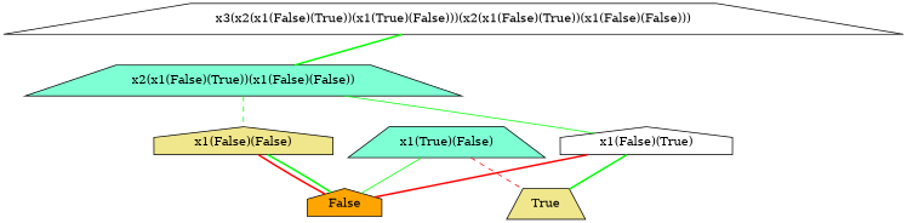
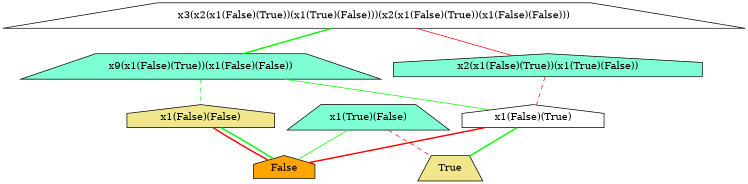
  graph {
    node [fillcolor=aquamarine shape=house style=filled]
    edge [color=green style=bold]
+   "x2(x1(False)(True))(x1(True)(False))"
    "x3(x2(x1(False)(True))(x1(True)(False)))(x2(x1(False)(True))(x1(False)(False)))" [fillcolor=white shape=trapezium]
-   "x2(x1(False)(True))(x1(False)(False))" [shape=trapezium]
+   "x2(x1(False)(True))(x1(False)(False))" [shape=trapezium label="x9(x1(False)(True))(x1(False)(False))"]
    "x1(False)(True)" [fillcolor=white]
    "x1(False)(False)" [fillcolor=khaki]
    False [fillcolor=orange]
    True [fillcolor=khaki shape=trapezium]
    "x1(True)(False)" [shape=trapezium]
+   "x2(x1(False)(True))(x1(True)(False))" -- "x1(False)(True)" [color=red style=dashed]
+   "x3(x2(x1(False)(True))(x1(True)(False)))(x2(x1(False)(True))(x1(False)(False)))" -- "x2(x1(False)(True))(x1(True)(False))" [color=red style=solid]
    "x3(x2(x1(False)(True))(x1(True)(False)))(x2(x1(False)(True))(x1(False)(False)))" -- "x2(x1(False)(True))(x1(False)(False))"
    "x2(x1(False)(True))(x1(False)(False))" -- "x1(False)(True)" [style=solid]
    "x2(x1(False)(True))(x1(False)(False))" -- "x1(False)(False)" [style=dashed]
    "x1(False)(True)" -- False [color=red]
    "x1(False)(True)" -- True
    "x1(False)(False)" -- False [color=red]
    "x1(False)(False)" -- False
    "x1(True)(False)" -- False [style=solid]
    "x1(True)(False)" -- True [color=red style=dashed]
  }
